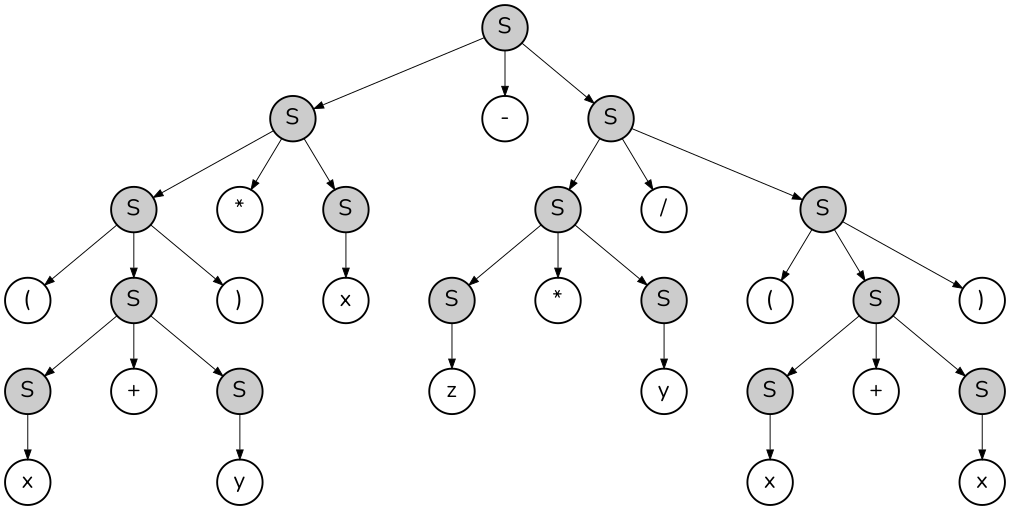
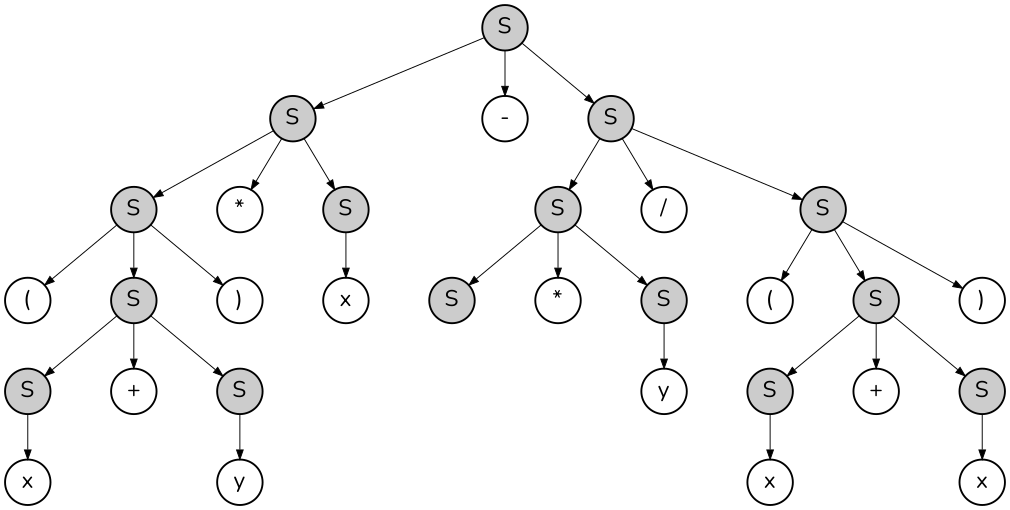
  digraph {
    nodesep=.66
    ranksep=.5
    splines=line
    fontname=Nunito
    node [fillcolor="#ffffff" fontname=Nunito fontsize=18 margin=0 penwidth=1.5 shape=circle style=filled]
    edge [arrowsize=.75 penwidth=.75 fontname=Nunito]
    n1 [fillcolor="#cccccc" label=S width=0.5]
    n2 [fillcolor="#cccccc" label=S width=0.5]
    n3 [label="-" width=0.5]
    n4 [fillcolor="#cccccc" label=S width=0.5]
    n5 [fillcolor="#cccccc" label=S width=0.5]
    n6 [label="*" width=0.5]
    n7 [fillcolor="#cccccc" label=S width=0.5]
    n8 [fillcolor="#cccccc" label=S width=0.5]
    n9 [label="/" width=0.5]
    n10 [fillcolor="#cccccc" label=S width=0.5]
    n11 [label="(" width=0.5]
    n12 [fillcolor="#cccccc" label=S width=0.5]
    n13 [label=")" width=0.5]
    n14 [label=x width=0.5]
    n15 [fillcolor="#cccccc" label=S width=0.5]
    n16 [label="*" width=0.5]
    n17 [fillcolor="#cccccc" label=S width=0.5]
    n18 [label="(" width=0.5]
    n19 [fillcolor="#cccccc" label=S width=0.5]
    n20 [label=")" width=0.5]
    n21 [fillcolor="#cccccc" label=S width=0.5]
    n22 [label="+" width=0.5]
    n23 [fillcolor="#cccccc" label=S width=0.5]
    n24 [label=x width=0.5]
    n25 [label=y width=0.5]
-   n26 [label=z width=0.5]
    n27 [label=y width=0.5]
    n28 [fillcolor="#cccccc" label=S width=0.5]
    n29 [label="+" width=0.5]
    n30 [fillcolor="#cccccc" label=S width=0.5]
    n31 [label=x width=0.5]
    n32 [label=x width=0.5]
    n1 -> n2
    n1 -> n3
    n1 -> n4
    n2 -> n5
    n2 -> n6
    n2 -> n7
    n4 -> n8
    n4 -> n9
    n4 -> n10
    n5 -> n11
    n5 -> n12
    n5 -> n13
    n7 -> n14
    n8 -> n15
    n8 -> n16
    n8 -> n17
    n10 -> n18
    n10 -> n19
    n10 -> n20
    n12 -> n21
    n12 -> n22
    n12 -> n23
-   n15 -> n26
    n17 -> n27
    n19 -> n28
    n19 -> n29
    n19 -> n30
    n21 -> n24
    n23 -> n25
    n28 -> n31
    n30 -> n32
  }
